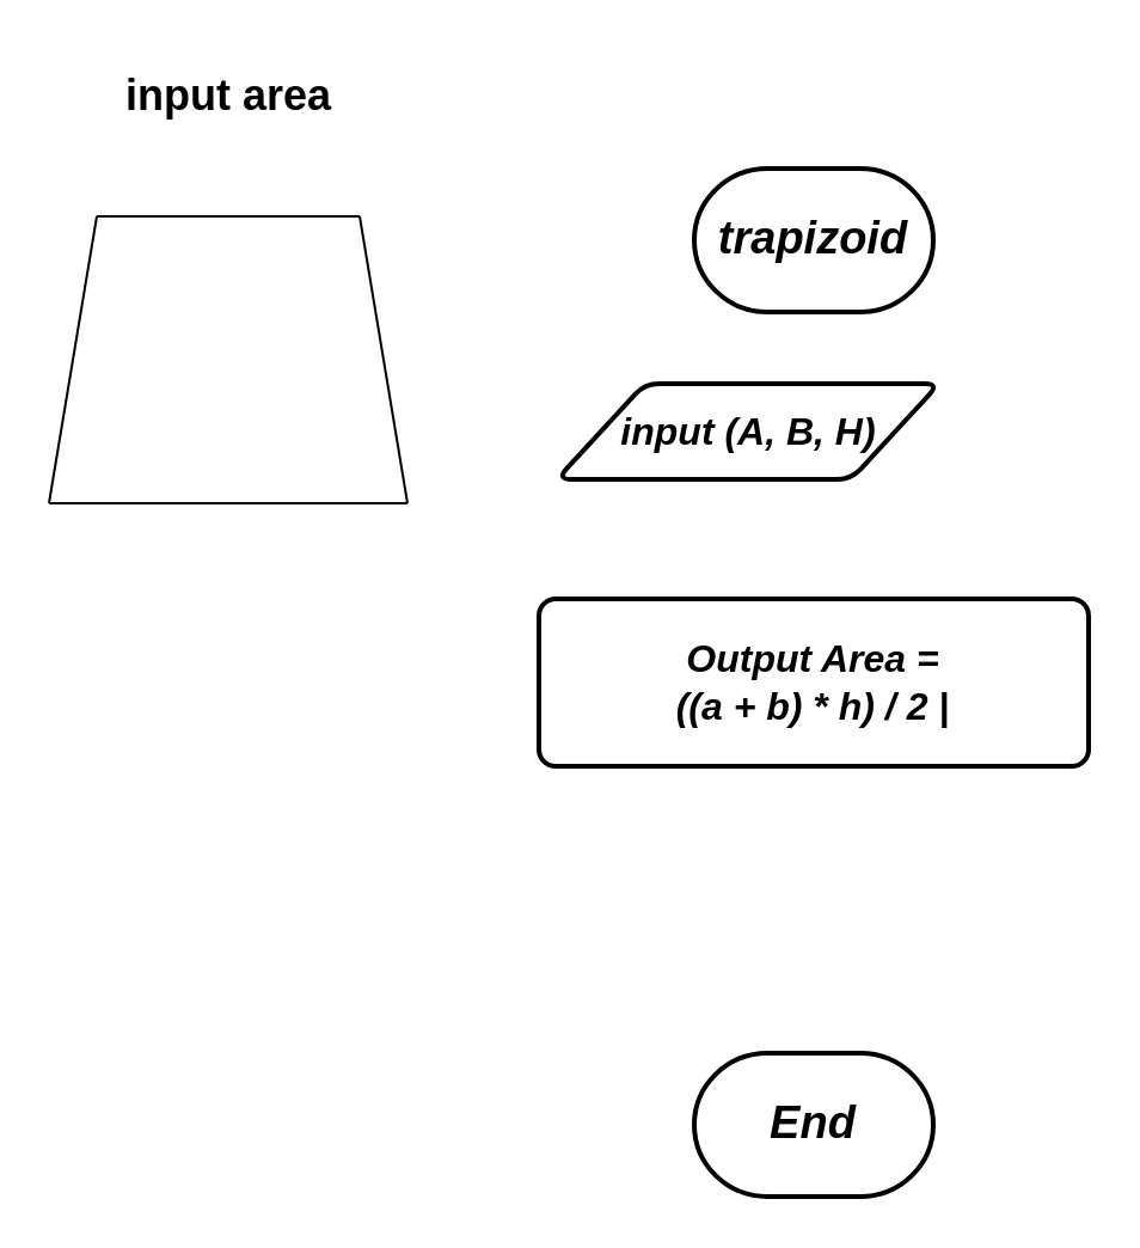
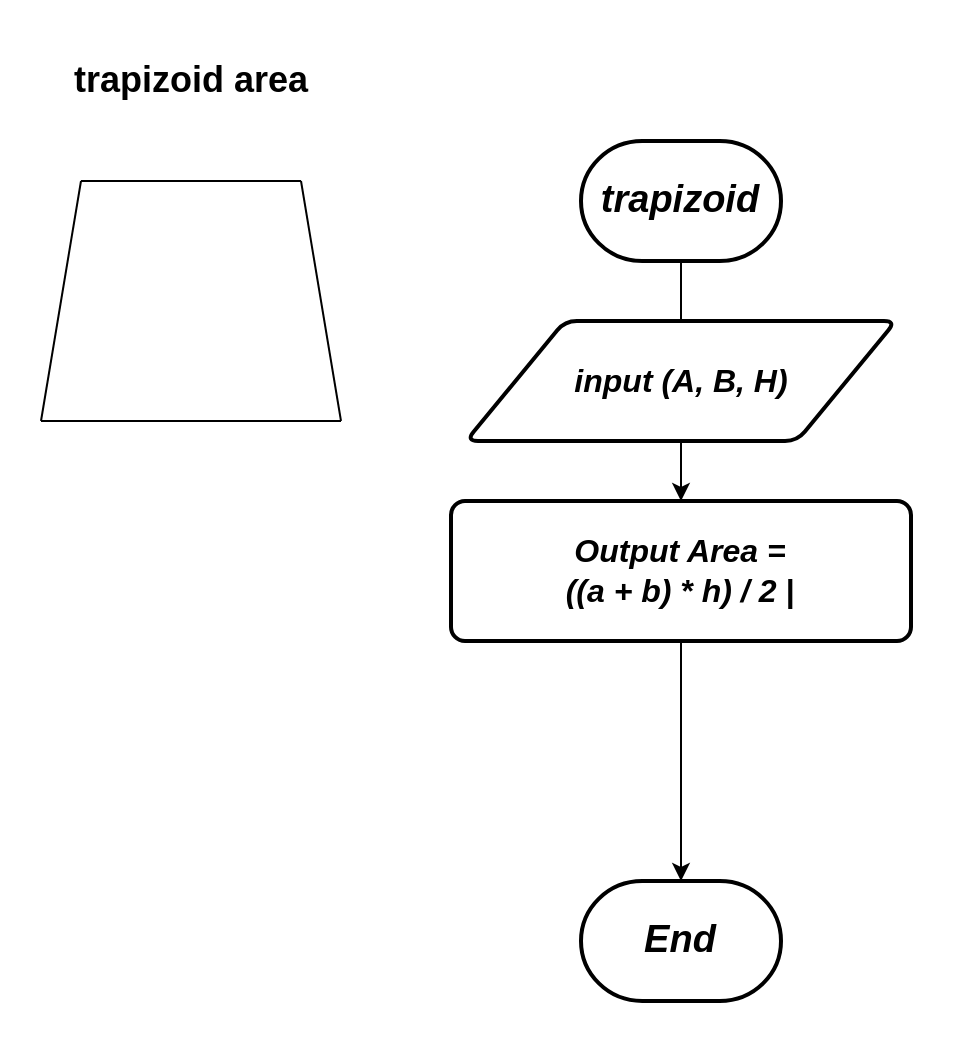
  <mxCell id="0" />
  <mxCell id="1" parent="0" />
+ <mxCell id="2" value="" style="edgeStyle=orthogonalEdgeStyle;rounded=0;orthogonalLoop=1;jettySize=auto;html=1;" edge="1" parent="1" source="3" target="6"><mxGeometry relative="1" as="geometry" /></mxCell>
  <mxCell id="3" value="trapizoid" style="strokeWidth=2;html=1;shape=mxgraph.flowchart.terminator;whiteSpace=wrap;fontSize=19;fontStyle=3" vertex="1" parent="1"><mxGeometry x="290" y="70" width="100" height="60" as="geometry" /></mxCell>
- <mxCell id="4" value="input (A, B, H)" style="shape=parallelogram;html=1;strokeWidth=2;perimeter=parallelogramPerimeter;whiteSpace=wrap;rounded=1;arcSize=12;size=0.23;fontSize=16;fontStyle=3" vertex="1" parent="1"><mxGeometry x="232.5" y="160" width="160" height="40" as="geometry" /></mxCell>
+ <mxCell id="4" value="input (A, B, H)" style="shape=parallelogram;html=1;strokeWidth=2;perimeter=parallelogramPerimeter;whiteSpace=wrap;rounded=1;arcSize=12;size=0.23;fontSize=16;fontStyle=3" vertex="1" parent="1"><mxGeometry x="232.5" y="160" width="215" height="60" as="geometry" /></mxCell>
+ <mxCell id="5" value="" style="edgeStyle=orthogonalEdgeStyle;rounded=0;orthogonalLoop=1;jettySize=auto;html=1;" edge="1" parent="1" source="6" target="7"><mxGeometry relative="1" as="geometry" /></mxCell>
  <mxCell id="6" value="&lt;div&gt;&lt;br&gt;&lt;/div&gt;Output Area &lt;span style=&quot;font-size: 16px;&quot; class=&quot;hljs-operator&quot;&gt;=&lt;/span&gt;&lt;div&gt; ((a &lt;span style=&quot;font-size: 16px;&quot; class=&quot;hljs-operator&quot;&gt;+&lt;/span&gt; b) &lt;span style=&quot;font-size: 16px;&quot; class=&quot;hljs-operator&quot;&gt;*&lt;/span&gt; h) &lt;span style=&quot;font-size: 16px;&quot; class=&quot;hljs-operator&quot;&gt;/&lt;/span&gt; &lt;span style=&quot;font-size: 16px;&quot; class=&quot;hljs-number&quot;&gt;2&lt;/span&gt; &lt;span style=&quot;font-size: 16px;&quot; class=&quot;hljs-operator&quot;&gt;|&lt;/span&gt;&lt;br&gt;&lt;br&gt;&lt;/div&gt;" style="rounded=1;whiteSpace=wrap;html=1;absoluteArcSize=1;arcSize=14;strokeWidth=2;fontSize=16;fontStyle=3" vertex="1" parent="1"><mxGeometry x="225" y="250" width="230" height="70" as="geometry" /></mxCell>
  <mxCell id="7" value="End" style="strokeWidth=2;html=1;shape=mxgraph.flowchart.terminator;whiteSpace=wrap;fontSize=19;fontStyle=3" vertex="1" parent="1"><mxGeometry x="290" y="440" width="100" height="60" as="geometry" /></mxCell>
  <mxCell id="8" value="" style="endArrow=none;html=1;rounded=0;" edge="1" parent="1"><mxGeometry width="50" height="50" relative="1" as="geometry"><mxPoint x="20" y="210" as="sourcePoint" /><mxPoint x="40" y="90" as="targetPoint" /></mxGeometry></mxCell>
  <mxCell id="9" value="" style="endArrow=none;html=1;rounded=0;" edge="1" parent="1"><mxGeometry width="50" height="50" relative="1" as="geometry"><mxPoint x="170" y="210" as="sourcePoint" /><mxPoint x="150" y="90" as="targetPoint" /></mxGeometry></mxCell>
  <mxCell id="10" value="" style="endArrow=none;html=1;rounded=0;" edge="1" parent="1"><mxGeometry width="50" height="50" relative="1" as="geometry"><mxPoint x="40" y="90" as="sourcePoint" /><mxPoint x="150" y="90" as="targetPoint" /></mxGeometry></mxCell>
  <mxCell id="11" value="" style="endArrow=none;html=1;rounded=0;" edge="1" parent="1"><mxGeometry width="50" height="50" relative="1" as="geometry"><mxPoint x="20" y="210" as="sourcePoint" /><mxPoint x="170" y="210" as="targetPoint" /></mxGeometry></mxCell>
- <mxCell id="12" value="input area" style="text;html=1;align=center;verticalAlign=middle;resizable=0;points=[];autosize=1;strokeColor=none;fillColor=none;fontSize=18;fontStyle=1" vertex="1" parent="1"><mxGeometry x="30" y="20" width="130" height="40" as="geometry" /></mxCell>
+ <mxCell id="12" value="trapizoid area" style="text;html=1;align=center;verticalAlign=middle;resizable=0;points=[];autosize=1;strokeColor=none;fillColor=none;fontSize=18;fontStyle=1" vertex="1" parent="1"><mxGeometry x="30" y="20" width="130" height="40" as="geometry" /></mxCell>
